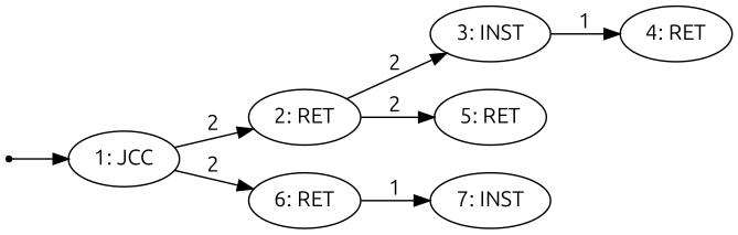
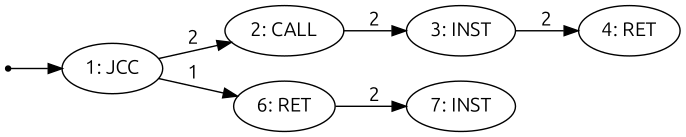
  digraph {
    fontname=Ubuntu
    rankdir=LR
    node [fontname=Ubuntu]
    edge [fontname=Ubuntu]
    0 [shape=point]
    n2 [label="1: JCC"]
-   n3 [label="2: RET"]
+   n3 [label="2: CALL"]
    n4 [label="6: RET"]
    n5 [label="3: INST"]
-   n6 [label="5: RET"]
    n7 [label="7: INST"]
    n8 [label="4: RET"]
    0 -> n2
    n2 -> n3 [label=2]
-   n2 -> n4 [label=2]
+   n2 -> n4 [label=1]
    n3 -> n5 [label=2]
-   n3 -> n6 [label=2]
-   n4 -> n7 [label=1]
-   n5 -> n8 [label=1]
+   n4 -> n7 [label=2]
+   n5 -> n8 [label=2]
  }
